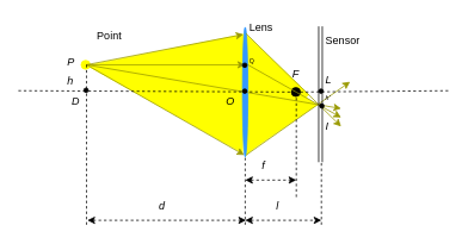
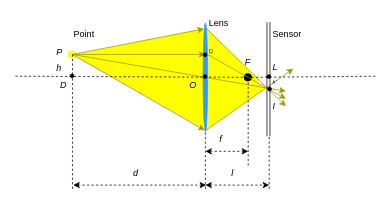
  <mxCell id="0" />
  <mxCell id="1" parent="0" />
  <mxCell id="2" value="" style="triangle;whiteSpace=wrap;html=1;strokeColor=#FFFF00;fillColor=#FFFF00;gradientColor=none;" vertex="1" parent="1"><mxGeometry x="273" y="37" width="71" height="137" as="geometry" /></mxCell>
  <mxCell id="3" value="" style="ellipse;whiteSpace=wrap;html=1;aspect=fixed;strokeColor=#FFFF00;fillColor=#FFFF00;gradientColor=none;" vertex="1" parent="1"><mxGeometry x="90" y="67" width="10" height="10" as="geometry" /></mxCell>
  <mxCell id="4" value="" style="triangle;whiteSpace=wrap;html=1;strokeColor=#FFFF00;fillColor=#FFFF00;gradientColor=none;direction=west;rotation=9;" vertex="1" parent="1"><mxGeometry x="96" y="24" width="167" height="124" as="geometry" /></mxCell>
  <mxCell id="5" value="" style="triangle;whiteSpace=wrap;html=1;strokeColor=#FFFF00;fillColor=#FFFF00;gradientColor=none;direction=north;rotation=30;" vertex="1" parent="1"><mxGeometry x="185" y="36" width="121" height="112" as="geometry" /></mxCell>
  <mxCell id="6" value="" style="endArrow=classic;html=1;shadow=0;strokeColor=#999900;endFill=1;" edge="1" parent="1"><mxGeometry width="50" height="50" relative="1" as="geometry"><mxPoint x="96" y="72" as="sourcePoint" /><mxPoint x="273" y="72" as="targetPoint" /></mxGeometry></mxCell>
  <mxCell id="7" value="" style="triangle;whiteSpace=wrap;html=1;strokeColor=#FFFF00;fillColor=#FFFF00;gradientColor=none;direction=east;rotation=359;" vertex="1" parent="1"><mxGeometry x="273" y="64" width="80" height="107" as="geometry" /></mxCell>
  <mxCell id="8" value="" style="endArrow=classic;html=1;shadow=0;strokeColor=#999900;endFill=1;" edge="1" parent="1"><mxGeometry width="50" height="50" relative="1" as="geometry"><mxPoint x="96" y="72" as="sourcePoint" /><mxPoint x="272" y="173" as="targetPoint" /></mxGeometry></mxCell>
  <mxCell id="9" value="" style="ellipse;whiteSpace=wrap;html=1;strokeColor=#3399FF;fillColor=#3399FF;gradientColor=none;" vertex="1" parent="1"><mxGeometry x="270" y="30" width="6" height="145" as="geometry" /></mxCell>
  <mxCell id="10" value="" style="ellipse;whiteSpace=wrap;html=1;strokeColor=#000000;fillColor=#000000;gradientColor=none;aspect=fixed;" vertex="1" parent="1"><mxGeometry x="324.5" y="97.5" width="10" height="10" as="geometry" /></mxCell>
  <mxCell id="11" value="" style="endArrow=classic;html=1;shadow=0;strokeColor=#999900;endFill=1;" edge="1" parent="1"><mxGeometry width="50" height="50" relative="1" as="geometry"><mxPoint x="276" y="72" as="sourcePoint" /><mxPoint x="380" y="131" as="targetPoint" /></mxGeometry></mxCell>
  <mxCell id="12" value="" style="endArrow=classic;html=1;shadow=0;strokeColor=#999900;endFill=1;" edge="1" parent="1"><mxGeometry width="50" height="50" relative="1" as="geometry"><mxPoint x="96" y="72" as="sourcePoint" /><mxPoint x="380" y="121" as="targetPoint" /></mxGeometry></mxCell>
  <mxCell id="13" value="" style="endArrow=classic;html=1;shadow=0;strokeColor=#999900;endFill=1;" edge="1" parent="1"><mxGeometry width="50" height="50" relative="1" as="geometry"><mxPoint x="274" y="173" as="sourcePoint" /><mxPoint x="390" y="91" as="targetPoint" /></mxGeometry></mxCell>
  <mxCell id="14" value="" style="endArrow=none;dashed=1;html=1;shadow=0;strokeColor=#000000;" edge="1" parent="1" target="10"><mxGeometry width="50" height="50" relative="1" as="geometry"><mxPoint x="20" y="101" as="sourcePoint" /><mxPoint x="500" y="101" as="targetPoint" /></mxGeometry></mxCell>
  <mxCell id="15" value="" style="endArrow=classic;html=1;shadow=0;strokeColor=#999900;endFill=1;" edge="1" parent="1"><mxGeometry width="50" height="50" relative="1" as="geometry"><mxPoint x="96" y="72" as="sourcePoint" /><mxPoint x="271" y="38" as="targetPoint" /></mxGeometry></mxCell>
  <mxCell id="16" value="" style="endArrow=classic;html=1;shadow=0;strokeColor=#999900;entryX=0.633;entryY=0.048;entryDx=0;entryDy=0;entryPerimeter=0;endFill=1;exitX=0.633;exitY=0.048;exitDx=0;exitDy=0;exitPerimeter=0;" edge="1" parent="1" source="9"><mxGeometry width="50" height="50" relative="1" as="geometry"><mxPoint x="70" y="201" as="sourcePoint" /><mxPoint x="380" y="141" as="targetPoint" /></mxGeometry></mxCell>
  <mxCell id="17" value="" style="shape=link;html=1;shadow=0;startArrow=classic;startFill=1;endArrow=classic;endFill=1;strokeColor=#000000;" edge="1" parent="1"><mxGeometry width="50" height="50" relative="1" as="geometry"><mxPoint x="357" y="29" as="sourcePoint" /><mxPoint x="357" y="181" as="targetPoint" /></mxGeometry></mxCell>
- <mxCell id="18" value="Point&lt;br&gt;" style="text;html=1;resizable=0;points=[];autosize=1;align=left;verticalAlign=top;spacingTop=-4;" vertex="1" parent="1"><mxGeometry x="106" y="30" width="40" height="20" as="geometry" /></mxCell>
+ <mxCell id="18" value="Point&lt;br&gt;" style="text;html=1;resizable=0;points=[];autosize=1;align=left;verticalAlign=top;spacingTop=-4;" vertex="1" parent="1"><mxGeometry x="96" y="35" width="40" height="20" as="geometry" /></mxCell>
  <mxCell id="19" value="P" style="text;html=1;resizable=0;points=[];autosize=1;align=left;verticalAlign=top;spacingTop=-4;fontStyle=2" vertex="1" parent="1"><mxGeometry x="73" y="59" width="20" height="20" as="geometry" /></mxCell>
  <mxCell id="20" value="" style="endArrow=none;dashed=1;html=1;shadow=0;strokeColor=#000000;" edge="1" parent="1"><mxGeometry width="50" height="50" relative="1" as="geometry"><mxPoint x="96" y="72" as="sourcePoint" /><mxPoint x="96" y="101" as="targetPoint" /></mxGeometry></mxCell>
  <mxCell id="21" value="D" style="text;html=1;resizable=0;points=[];autosize=1;align=left;verticalAlign=top;spacingTop=-4;fontStyle=2" vertex="1" parent="1"><mxGeometry x="78" y="103" width="20" height="20" as="geometry" /></mxCell>
  <mxCell id="22" value="F" style="text;html=1;resizable=0;points=[];autosize=1;align=left;verticalAlign=top;spacingTop=-4;fontStyle=2" vertex="1" parent="1"><mxGeometry x="324" y="72" width="20" height="20" as="geometry" /></mxCell>
  <mxCell id="23" value="Sensor&lt;br&gt;" style="text;html=1;resizable=0;points=[];autosize=1;align=left;verticalAlign=top;spacingTop=-4;" vertex="1" parent="1"><mxGeometry x="361" y="35" width="50" height="20" as="geometry" /></mxCell>
  <mxCell id="24" value="&lt;i&gt;I&lt;/i&gt;" style="text;html=1;resizable=0;points=[];autosize=1;align=left;verticalAlign=top;spacingTop=-4;" vertex="1" parent="1"><mxGeometry x="361" y="131" width="20" height="20" as="geometry" /></mxCell>
  <mxCell id="25" value="" style="endArrow=none;dashed=1;html=1;shadow=0;strokeColor=#000000;entryX=0.5;entryY=1;entryDx=0;entryDy=0;" edge="1" parent="1" target="9"><mxGeometry width="50" height="50" relative="1" as="geometry"><mxPoint x="273" y="251" as="sourcePoint" /><mxPoint x="220" y="211" as="targetPoint" /></mxGeometry></mxCell>
  <mxCell id="26" value="" style="endArrow=none;dashed=1;html=1;shadow=0;strokeColor=#000000;" edge="1" parent="1"><mxGeometry width="50" height="50" relative="1" as="geometry"><mxPoint x="358" y="251" as="sourcePoint" /><mxPoint x="358" y="181" as="targetPoint" /></mxGeometry></mxCell>
  <mxCell id="27" value="O" style="text;html=1;resizable=0;points=[];autosize=1;align=left;verticalAlign=top;spacingTop=-4;fontStyle=2" vertex="1" parent="1"><mxGeometry x="250" y="103" width="20" height="20" as="geometry" /></mxCell>
  <mxCell id="28" value="L" style="text;html=1;resizable=0;points=[];autosize=1;align=left;verticalAlign=top;spacingTop=-4;fontStyle=2" vertex="1" parent="1"><mxGeometry x="361" y="79" width="20" height="20" as="geometry" /></mxCell>
  <mxCell id="29" value="d" style="text;html=1;resizable=0;points=[];autosize=1;align=left;verticalAlign=top;spacingTop=-4;fontStyle=2" vertex="1" parent="1"><mxGeometry x="175" y="221" width="20" height="20" as="geometry" /></mxCell>
  <mxCell id="30" value="" style="endArrow=classic;startArrow=classic;html=1;shadow=0;strokeColor=#000000;dashed=1;" edge="1" parent="1"><mxGeometry width="50" height="50" relative="1" as="geometry"><mxPoint x="273" y="246" as="sourcePoint" /><mxPoint x="358" y="246" as="targetPoint" /></mxGeometry></mxCell>
  <mxCell id="31" value="l" style="text;html=1;resizable=0;points=[];autosize=1;align=left;verticalAlign=top;spacingTop=-4;fontStyle=2" vertex="1" parent="1"><mxGeometry x="306" y="221" width="20" height="20" as="geometry" /></mxCell>
  <mxCell id="32" value="" style="endArrow=none;dashed=1;html=1;shadow=0;strokeColor=#000000;" edge="1" parent="1"><mxGeometry width="50" height="50" relative="1" as="geometry"><mxPoint x="96" y="251" as="sourcePoint" /><mxPoint x="96" y="101" as="targetPoint" /></mxGeometry></mxCell>
  <mxCell id="33" value="" style="endArrow=classic;startArrow=classic;html=1;shadow=0;dashed=1;strokeColor=#000000;" edge="1" parent="1"><mxGeometry width="50" height="50" relative="1" as="geometry"><mxPoint x="97" y="246" as="sourcePoint" /><mxPoint x="274" y="246" as="targetPoint" /></mxGeometry></mxCell>
  <mxCell id="34" value="" style="endArrow=none;dashed=1;html=1;shadow=0;strokeColor=#000000;" edge="1" parent="1"><mxGeometry width="50" height="50" relative="1" as="geometry"><mxPoint x="330" y="103" as="sourcePoint" /><mxPoint x="330" y="221" as="targetPoint" /></mxGeometry></mxCell>
  <mxCell id="35" value="" style="endArrow=classic;startArrow=classic;html=1;shadow=0;dashed=1;strokeColor=#000000;" edge="1" parent="1"><mxGeometry width="50" height="50" relative="1" as="geometry"><mxPoint x="273" y="201" as="sourcePoint" /><mxPoint x="330" y="201" as="targetPoint" /></mxGeometry></mxCell>
  <mxCell id="36" value="f" style="text;html=1;resizable=0;points=[];autosize=1;align=left;verticalAlign=top;spacingTop=-4;fontStyle=2" vertex="1" parent="1"><mxGeometry x="290" y="175" width="20" height="20" as="geometry" /></mxCell>
  <mxCell id="37" value="Lens" style="text;html=1;resizable=0;points=[];autosize=1;align=left;verticalAlign=top;spacingTop=-4;" vertex="1" parent="1"><mxGeometry x="276" y="20" width="40" height="20" as="geometry" /></mxCell>
  <mxCell id="38" value="" style="endArrow=none;dashed=1;html=1;shadow=0;strokeColor=#000000;" edge="1" parent="1" source="10"><mxGeometry width="50" height="50" relative="1" as="geometry"><mxPoint x="20" y="101" as="sourcePoint" /><mxPoint x="500" y="101" as="targetPoint" /></mxGeometry></mxCell>
  <mxCell id="39" value="" style="ellipse;whiteSpace=wrap;html=1;aspect=fixed;strokeColor=#000000;fillColor=#000000;gradientColor=none;" vertex="1" parent="1"><mxGeometry x="93" y="98" width="5" height="5" as="geometry" /></mxCell>
  <mxCell id="40" value="" style="ellipse;whiteSpace=wrap;html=1;aspect=fixed;strokeColor=#000000;fillColor=#000000;gradientColor=none;" vertex="1" parent="1"><mxGeometry x="270" y="99" width="5" height="5" as="geometry" /></mxCell>
  <mxCell id="41" value="" style="ellipse;whiteSpace=wrap;html=1;aspect=fixed;strokeColor=#000000;fillColor=#000000;gradientColor=none;" vertex="1" parent="1"><mxGeometry x="356" y="115.5" width="5" height="5" as="geometry" /></mxCell>
  <mxCell id="42" value="" style="ellipse;whiteSpace=wrap;html=1;aspect=fixed;strokeColor=#000000;fillColor=#000000;gradientColor=none;" vertex="1" parent="1"><mxGeometry x="355" y="99" width="5" height="5" as="geometry" /></mxCell>
  <mxCell id="43" value="&lt;i&gt;h&lt;/i&gt;" style="text;html=1;resizable=0;points=[];autosize=1;align=left;verticalAlign=top;spacingTop=-4;" vertex="1" parent="1"><mxGeometry x="73" y="80.5" width="20" height="20" as="geometry" /></mxCell>
  <mxCell id="44" value="&lt;i style=&quot;font-size: 7px;&quot;&gt;h'&lt;/i&gt;" style="text;html=1;resizable=0;points=[];autosize=1;align=left;verticalAlign=top;spacingTop=-4;fontSize=7;" vertex="1" parent="1"><mxGeometry x="361" y="102.5" width="20" height="20" as="geometry" /></mxCell>
  <mxCell id="45" value="" style="ellipse;whiteSpace=wrap;html=1;aspect=fixed;strokeColor=#000000;fillColor=#000000;gradientColor=none;" vertex="1" parent="1"><mxGeometry x="270" y="70" width="5" height="5" as="geometry" /></mxCell>
  <mxCell id="46" value="Q" style="text;html=1;resizable=0;points=[];autosize=1;align=left;verticalAlign=top;spacingTop=-4;fontSize=7;" vertex="1" parent="1"><mxGeometry x="276" y="62" width="20" height="10" as="geometry" /></mxCell>
